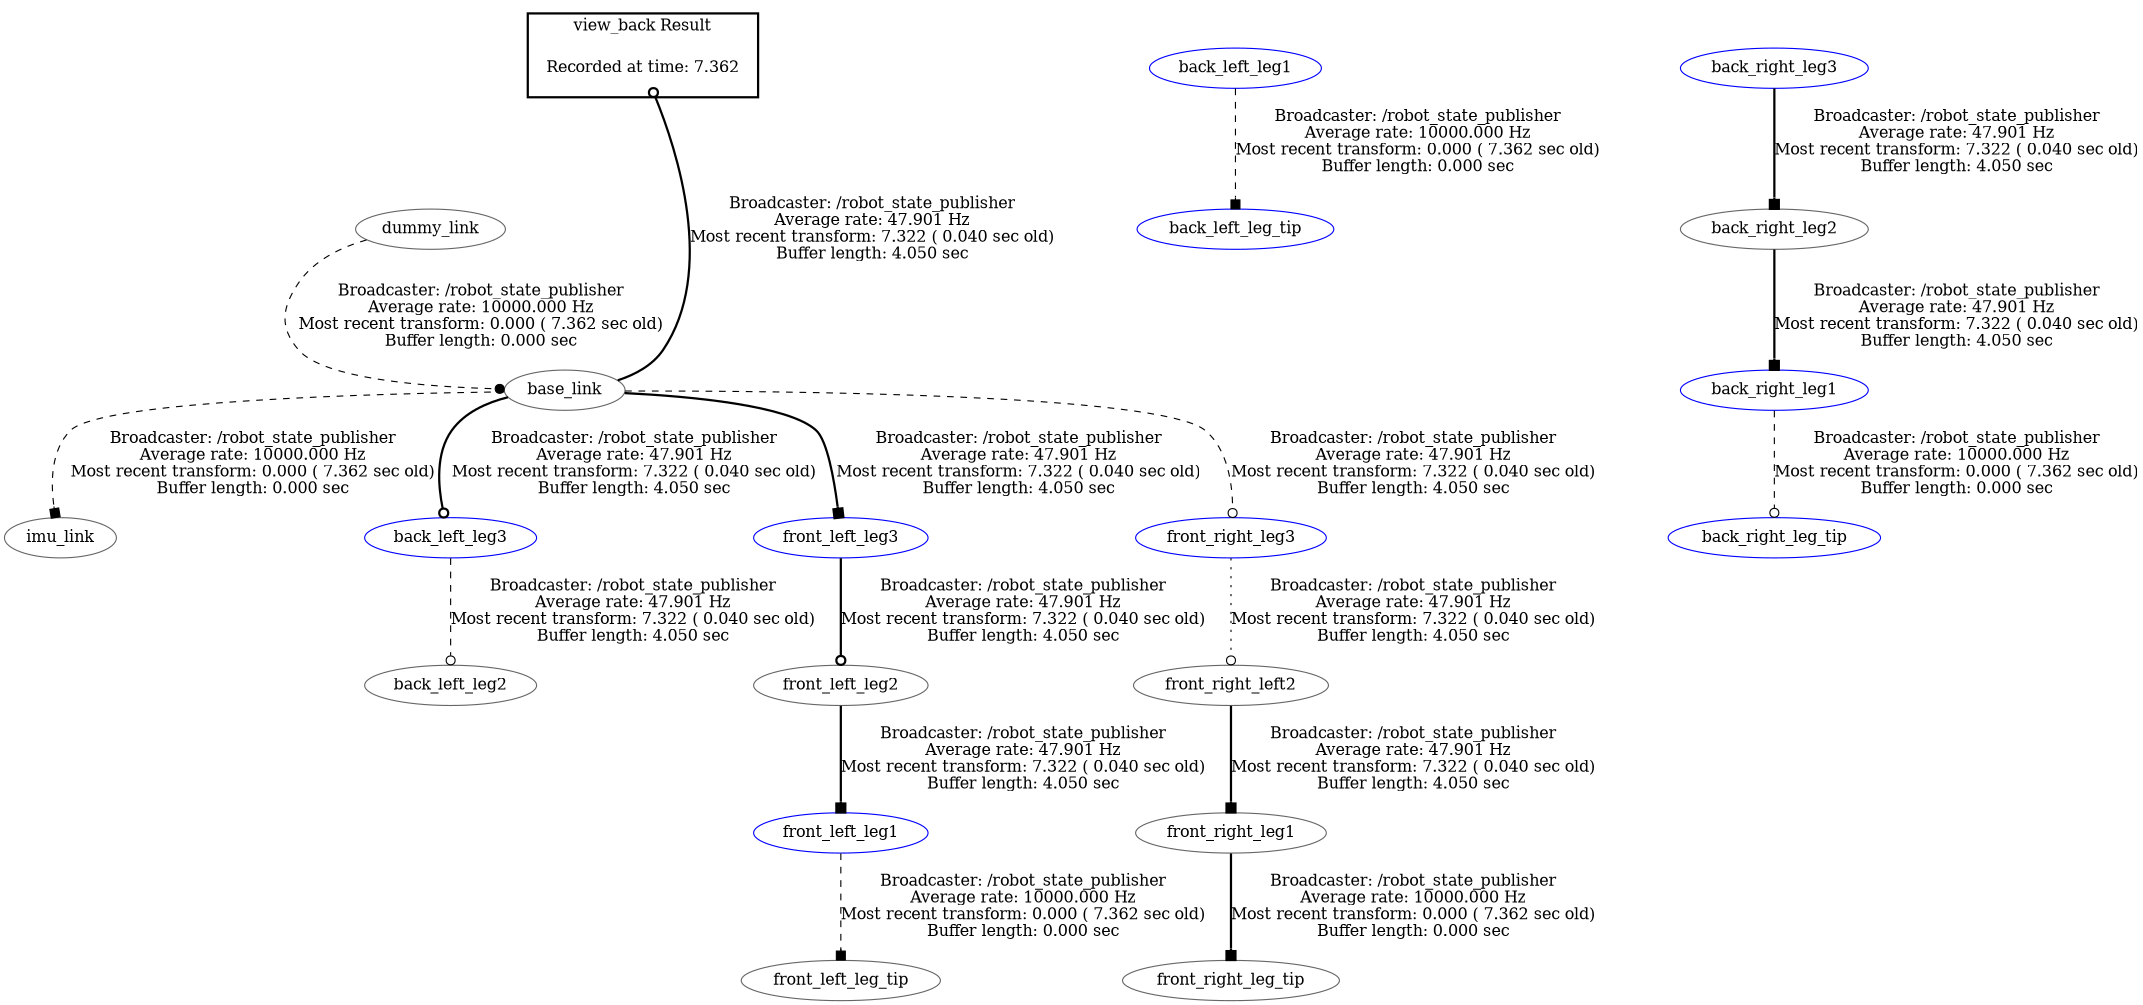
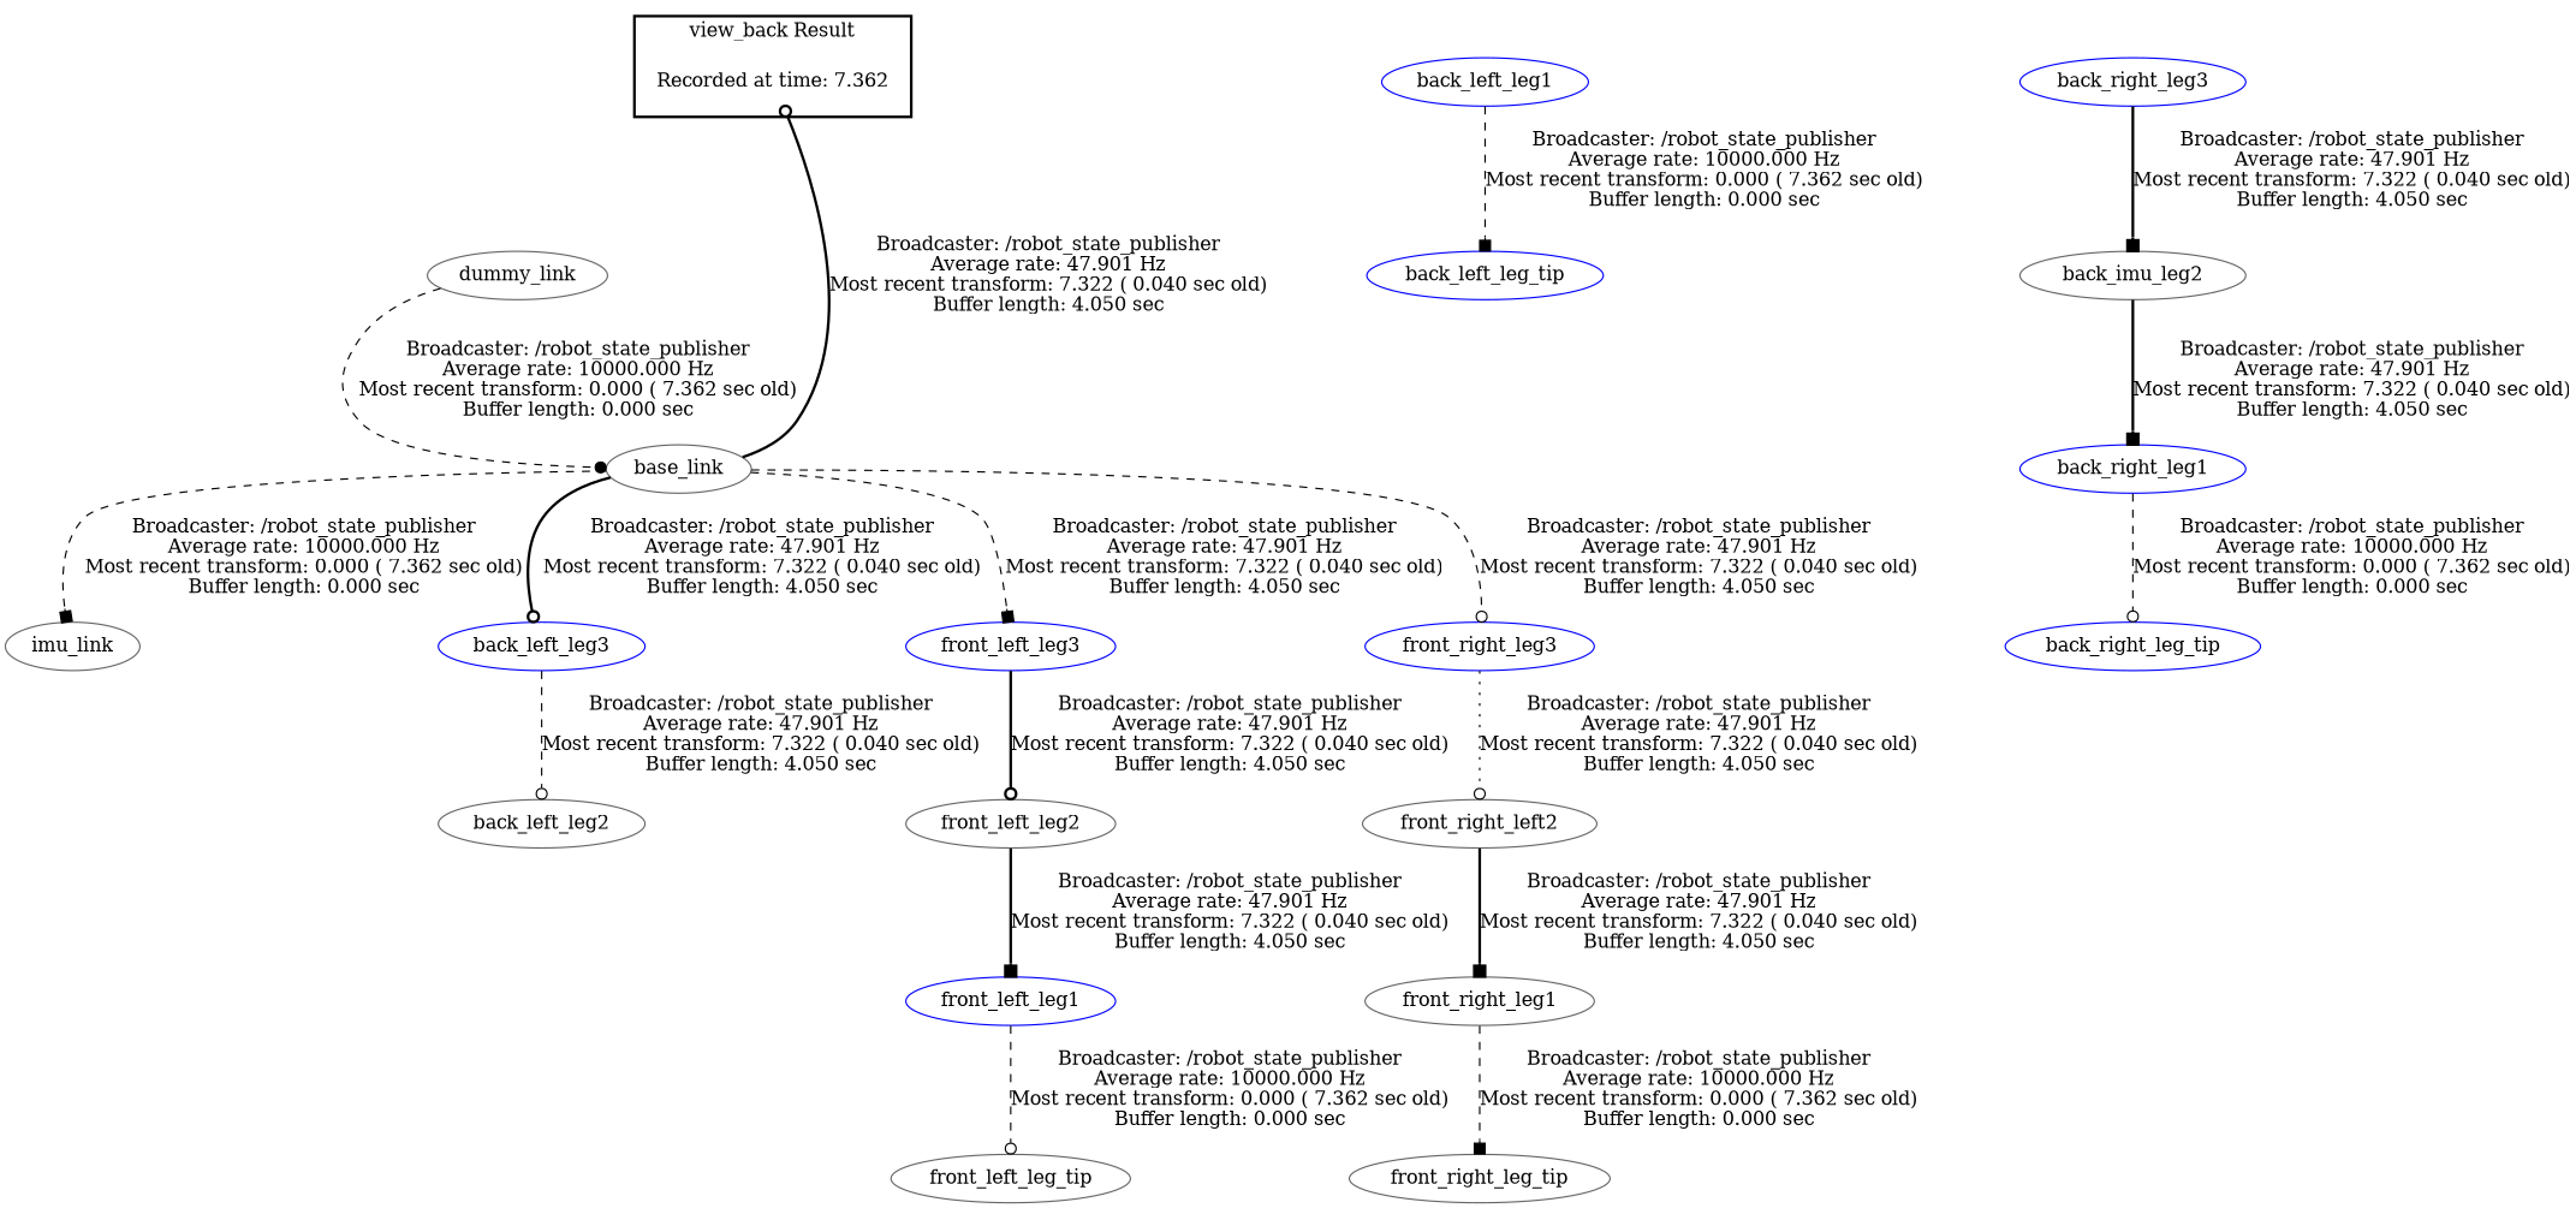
  digraph {
    node [color=gray40]
    edge [style=dashed arrowhead=box]
    "Recorded at time: 7.362" [shape=plaintext]
    dummy_link
    back_left_leg1 [color=blue]
    back_left_leg_tip [color=blue]
    back_right_leg1 [color=blue]
    back_right_leg_tip [color=blue]
-   back_right_leg2
+   back_right_leg2 [label=back_imu_leg2]
    base_link
    imu_link
    back_left_leg3 [color=blue]
    front_left_leg3 [color=blue]
    front_right_leg3 [color=blue]
    back_left_leg2
    back_right_leg3 [color=blue]
    front_left_leg2
    n16 [label=front_right_left2]
    front_left_leg1 [color=blue]
    front_left_leg_tip
    front_right_leg1
    front_right_leg_tip
    subgraph cluster_1 {
      color=black
      label="view_back Result"
      style=bold
      "Recorded at time: 7.362"
    }
    "Recorded at time: 7.362" -> dummy_link [style=invis arrowhead=""]
    dummy_link -> base_link [arrowhead=dot label="Broadcaster: /robot_state_publisher\nAverage rate: 10000.000 Hz\nMost recent transform: 0.000 ( 7.362 sec old)\nBuffer length: 0.000 sec\n"]
    back_left_leg1 -> back_left_leg_tip [label="Broadcaster: /robot_state_publisher\nAverage rate: 10000.000 Hz\nMost recent transform: 0.000 ( 7.362 sec old)\nBuffer length: 0.000 sec\n"]
    back_right_leg1 -> back_right_leg_tip [arrowhead=odot label="Broadcaster: /robot_state_publisher\nAverage rate: 10000.000 Hz\nMost recent transform: 0.000 ( 7.362 sec old)\nBuffer length: 0.000 sec\n"]
    back_right_leg2 -> back_right_leg1 [label="Broadcaster: /robot_state_publisher\nAverage rate: 47.901 Hz\nMost recent transform: 7.322 ( 0.040 sec old)\nBuffer length: 4.050 sec\n" style=bold]
    base_link -> "Recorded at time: 7.362" [arrowhead=odot label="Broadcaster: /robot_state_publisher\nAverage rate: 47.901 Hz\nMost recent transform: 7.322 ( 0.040 sec old)\nBuffer length: 4.050 sec\n" style=bold]
    base_link -> imu_link [label="Broadcaster: /robot_state_publisher\nAverage rate: 10000.000 Hz\nMost recent transform: 0.000 ( 7.362 sec old)\nBuffer length: 0.000 sec\n"]
    base_link -> back_left_leg3 [arrowhead=odot label="Broadcaster: /robot_state_publisher\nAverage rate: 47.901 Hz\nMost recent transform: 7.322 ( 0.040 sec old)\nBuffer length: 4.050 sec\n" style=bold]
-   base_link -> front_left_leg3 [label="Broadcaster: /robot_state_publisher\nAverage rate: 47.901 Hz\nMost recent transform: 7.322 ( 0.040 sec old)\nBuffer length: 4.050 sec\n" style=bold]
+   base_link -> front_left_leg3 [label="Broadcaster: /robot_state_publisher\nAverage rate: 47.901 Hz\nMost recent transform: 7.322 ( 0.040 sec old)\nBuffer length: 4.050 sec\n"]
    base_link -> front_right_leg3 [arrowhead=odot label="Broadcaster: /robot_state_publisher\nAverage rate: 47.901 Hz\nMost recent transform: 7.322 ( 0.040 sec old)\nBuffer length: 4.050 sec\n"]
    back_left_leg3 -> back_left_leg2 [arrowhead=odot label="Broadcaster: /robot_state_publisher\nAverage rate: 47.901 Hz\nMost recent transform: 7.322 ( 0.040 sec old)\nBuffer length: 4.050 sec\n"]
    front_left_leg3 -> front_left_leg2 [arrowhead=odot label="Broadcaster: /robot_state_publisher\nAverage rate: 47.901 Hz\nMost recent transform: 7.322 ( 0.040 sec old)\nBuffer length: 4.050 sec\n" style=bold]
    front_right_leg3 -> n16 [arrowhead=odot label="Broadcaster: /robot_state_publisher\nAverage rate: 47.901 Hz\nMost recent transform: 7.322 ( 0.040 sec old)\nBuffer length: 4.050 sec\n" style=dotted]
    back_right_leg3 -> back_right_leg2 [label="Broadcaster: /robot_state_publisher\nAverage rate: 47.901 Hz\nMost recent transform: 7.322 ( 0.040 sec old)\nBuffer length: 4.050 sec\n" style=bold]
    front_left_leg2 -> front_left_leg1 [label="Broadcaster: /robot_state_publisher\nAverage rate: 47.901 Hz\nMost recent transform: 7.322 ( 0.040 sec old)\nBuffer length: 4.050 sec\n" style=bold]
    n16 -> front_right_leg1 [label="Broadcaster: /robot_state_publisher\nAverage rate: 47.901 Hz\nMost recent transform: 7.322 ( 0.040 sec old)\nBuffer length: 4.050 sec\n" style=bold]
-   front_left_leg1 -> front_left_leg_tip [label="Broadcaster: /robot_state_publisher\nAverage rate: 10000.000 Hz\nMost recent transform: 0.000 ( 7.362 sec old)\nBuffer length: 0.000 sec\n"]
-   front_right_leg1 -> front_right_leg_tip [label="Broadcaster: /robot_state_publisher\nAverage rate: 10000.000 Hz\nMost recent transform: 0.000 ( 7.362 sec old)\nBuffer length: 0.000 sec\n" style=bold]
+   front_left_leg1 -> front_left_leg_tip [arrowhead=odot label="Broadcaster: /robot_state_publisher\nAverage rate: 10000.000 Hz\nMost recent transform: 0.000 ( 7.362 sec old)\nBuffer length: 0.000 sec\n"]
+   front_right_leg1 -> front_right_leg_tip [label="Broadcaster: /robot_state_publisher\nAverage rate: 10000.000 Hz\nMost recent transform: 0.000 ( 7.362 sec old)\nBuffer length: 0.000 sec\n"]
  }
